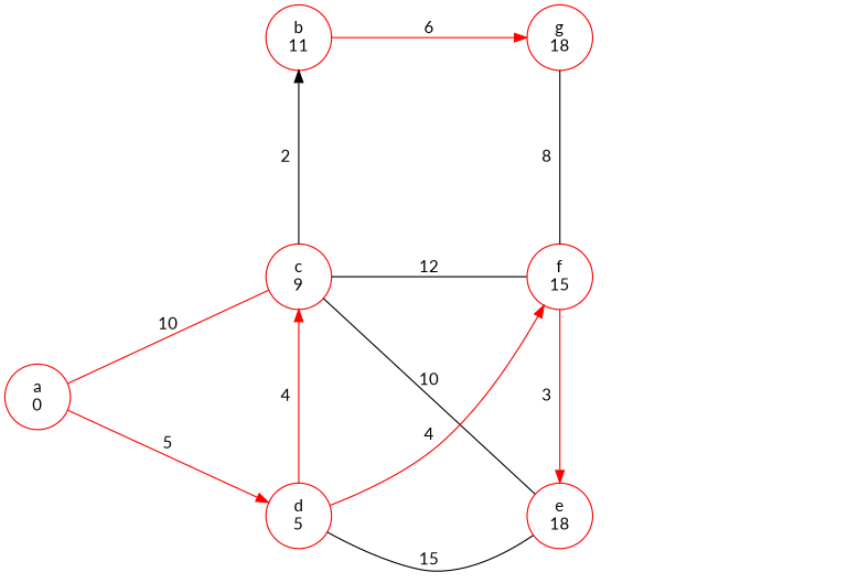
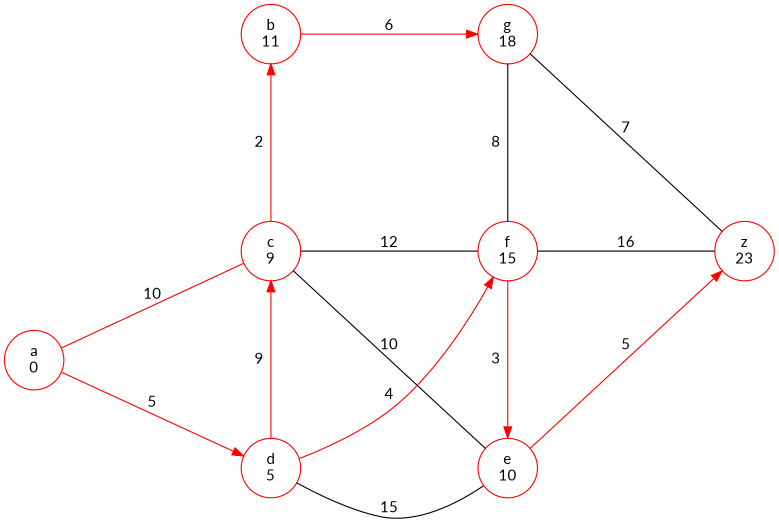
  digraph {
    fontname=Lato
    nodesep=1
    rankdir=LR
    ranksep=2
    splines=true
    node [color=red fontname=Lato]
    edge [color=red dir=none fontname=Lato]
    n1 [label="b\n11"]
    n2 [label="c\n9"]
    n3 [label="d\n5"]
    n4 [label="g\n18"]
    n5 [label="f\n15"]
-   n6 [label="e\n18"]
+   n6 [label="e\n10"]
+   n7 [label="z\n23"]
    n8 [label="a\n0"]
    subgraph sub_1 {
      rank=same
      n1
      n2
      n3
    }
    subgraph sub_2 {
      rank=same
      n4
      n5
      n6
    }
-   n1 -> n2 [color=black dir=back label=2]
+   n1 -> n2 [dir=back label=2]
    n1 -> n4 [label=6 dir=""]
-   n2 -> n3 [dir=back label=4]
+   n2 -> n3 [dir=back label=9]
    n2 -> n5 [color=black label=12]
    n2 -> n6 [color=black label=10]
    n3 -> n5 [label=4 dir=""]
    n3 -> n6 [color=black label=15]
    n4 -> n5 [color=black label=8]
+   n4 -> n7 [color=black label=7]
    n5 -> n6 [label=3 dir=""]
+   n5 -> n7 [color=black label=16]
+   n6 -> n7 [label=5 dir=""]
    n8 -> n2 [label=10]
    n8 -> n3 [label=5 dir=""]
  }
